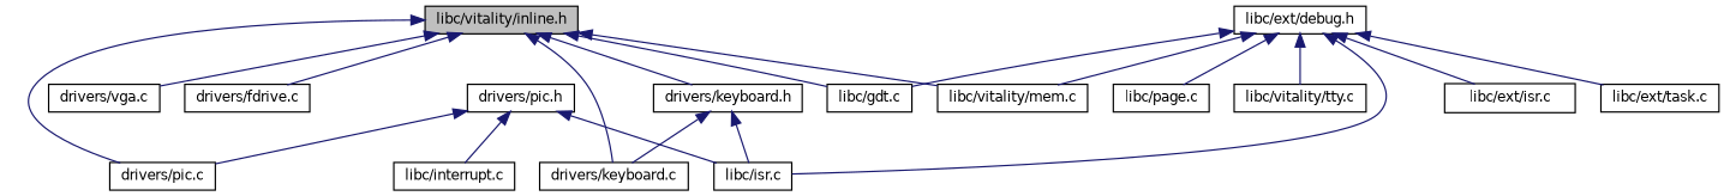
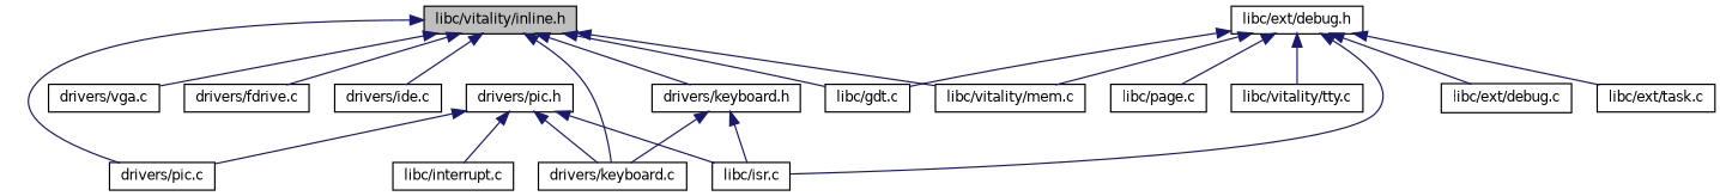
  digraph {
    node [color=black fillcolor=white fontname=Helvetica fontsize=10 shape=record style=filled]
    edge [color=midnightblue dir=back fontname=Helvetica fontsize=10 labelfontname=Helvetica labelfontsize=10 style=solid]
    n1 [fillcolor=grey75 fontcolor=black height=0.2 label="libc/vitality/inline.h" width=0.4]
    n2 [height=0.2 label="drivers/fdrive.c" width=0.4]
+   n3 [height=0.2 label="drivers/ide.c" width=0.4]
    n4 [height=0.2 label="drivers/keyboard.h" width=0.4]
    n5 [height=0.2 label="drivers/keyboard.c" width=0.4]
    n6 [height=0.2 label="drivers/pic.c" width=0.4]
    n7 [height=0.2 label="drivers/vga.c" width=0.4]
    n8 [height=0.2 label="libc/gdt.c" width=0.4]
    n9 [height=0.2 label="libc/vitality/mem.c" width=0.4]
    n10 [height=0.2 label="libc/isr.c" width=0.4]
    n11 [height=0.2 label="drivers/pic.h" width=0.4]
    n12 [height=0.2 label="libc/interrupt.c" width=0.4]
    n13 [height=0.2 label="libc/ext/debug.h" width=0.4]
-   n14 [height=0.2 label="libc/ext/isr.c" width=0.4]
+   n14 [height=0.2 label="libc/ext/debug.c" width=0.4]
    n15 [height=0.2 label="libc/ext/task.c" width=0.4]
    n16 [height=0.2 label="libc/page.c" width=0.4]
    n17 [height=0.2 label="libc/vitality/tty.c" width=0.4]
    n1 -> n2
+   n1 -> n3
    n1 -> n4
    n1 -> n5
    n1 -> n6
    n1 -> n7
    n1 -> n8
    n1 -> n9
    n4 -> n5
    n4 -> n10
+   n11 -> n5
    n11 -> n6
    n11 -> n10
    n11 -> n12
    n13 -> n8
    n13 -> n9
    n13 -> n10
    n13 -> n14
    n13 -> n15
    n13 -> n16
    n13 -> n17
  }
